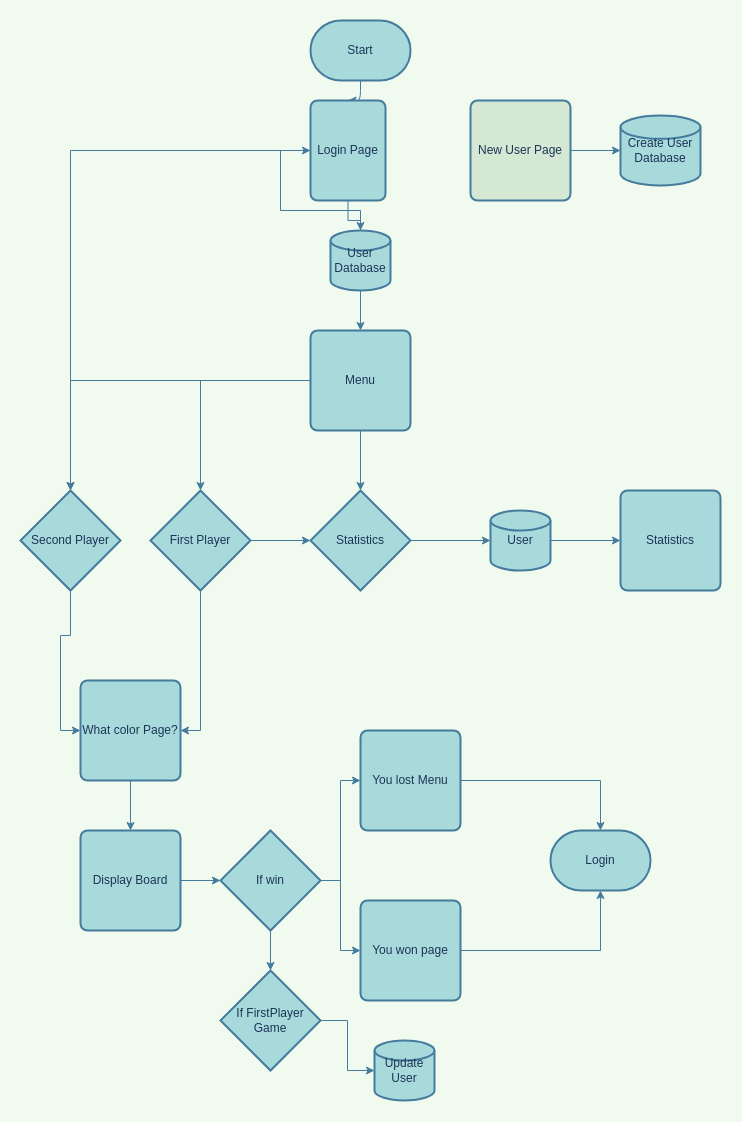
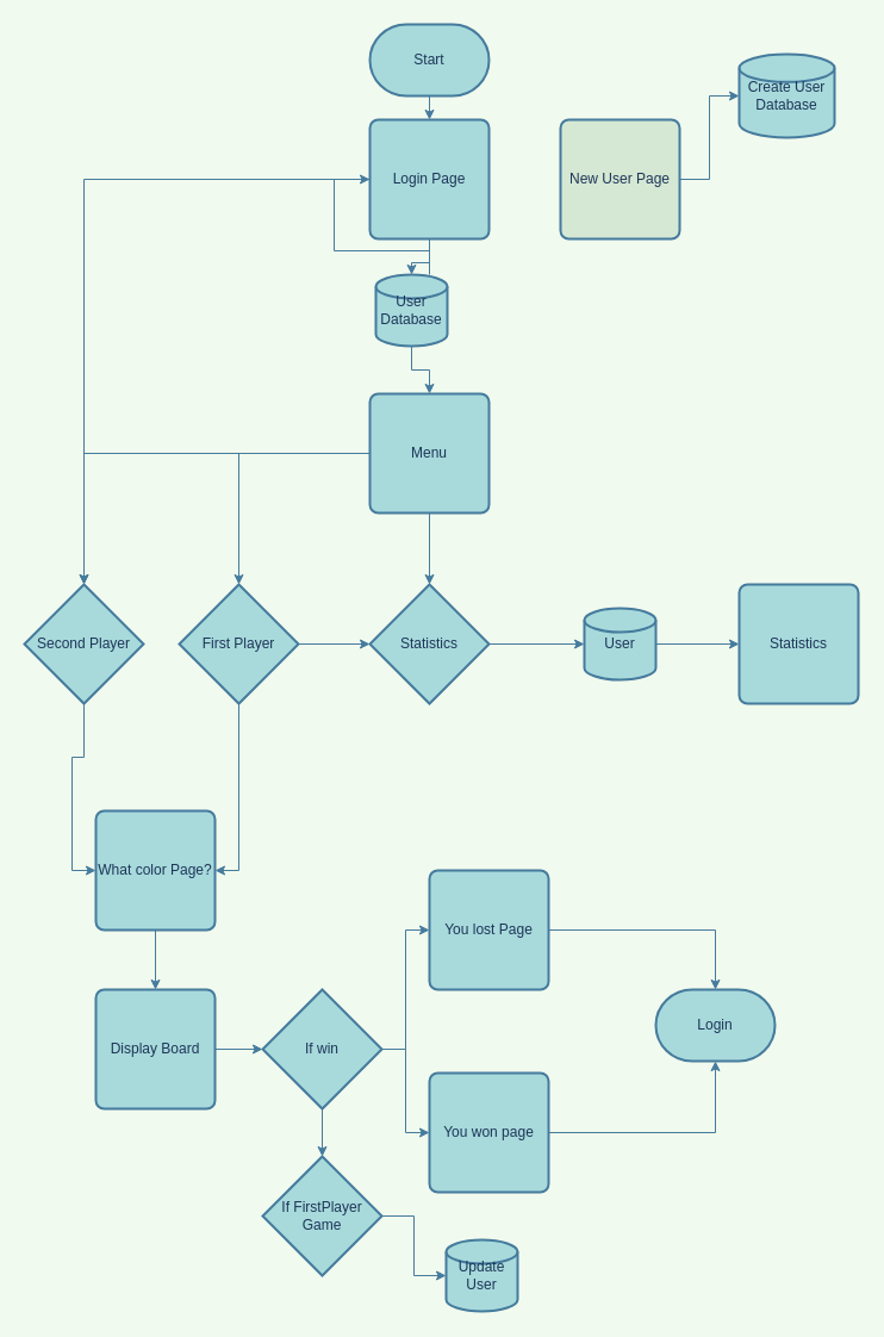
  <mxCell id="0" />
  <mxCell id="1" parent="0" />
  <mxCell id="2" style="edgeStyle=orthogonalEdgeStyle;curved=0;rounded=1;sketch=0;orthogonalLoop=1;jettySize=auto;html=1;fontColor=#1D3557;strokeColor=#457B9D;fillColor=#A8DADC;labelBackgroundColor=#F1FAEE;" edge="1" parent="1" source="3" target="10"><mxGeometry relative="1" as="geometry" /></mxCell>
  <mxCell id="3" value="Start" style="strokeWidth=2;html=1;shape=mxgraph.flowchart.terminator;whiteSpace=wrap;fillColor=#A8DADC;strokeColor=#457B9D;fontColor=#1D3557;" vertex="1" parent="1"><mxGeometry x="310" y="20" width="100" height="60" as="geometry" /></mxCell>
  <mxCell id="4" value="Login" style="strokeWidth=2;html=1;shape=mxgraph.flowchart.terminator;whiteSpace=wrap;fillColor=#A8DADC;strokeColor=#457B9D;fontColor=#1D3557;" vertex="1" parent="1"><mxGeometry x="550" y="830" width="100" height="60" as="geometry" /></mxCell>
  <mxCell id="5" style="edgeStyle=orthogonalEdgeStyle;rounded=0;orthogonalLoop=1;jettySize=auto;html=1;strokeColor=#457B9D;fontColor=#1D3557;labelBackgroundColor=#F1FAEE;" edge="1" parent="1" source="7" target="17"><mxGeometry relative="1" as="geometry" /></mxCell>
  <mxCell id="6" style="edgeStyle=orthogonalEdgeStyle;rounded=0;orthogonalLoop=1;jettySize=auto;html=1;entryX=0;entryY=0.5;entryDx=0;entryDy=0;strokeColor=#457B9D;fontColor=#1D3557;labelBackgroundColor=#F1FAEE;" edge="1" parent="1" source="7" target="10"><mxGeometry relative="1" as="geometry"><mxPoint x="250" y="140" as="targetPoint" /><Array as="points"><mxPoint x="360" y="210" /><mxPoint x="280" y="210" /><mxPoint x="280" y="150" /></Array></mxGeometry></mxCell>
- <mxCell id="7" value="User Database" style="strokeWidth=2;html=1;shape=mxgraph.flowchart.database;whiteSpace=wrap;fillColor=#A8DADC;strokeColor=#457B9D;fontColor=#1D3557;" vertex="1" parent="1"><mxGeometry x="330" y="230" width="60" height="60" as="geometry" /></mxCell>
+ <mxCell id="7" value="User Database" style="strokeWidth=2;html=1;shape=mxgraph.flowchart.database;whiteSpace=wrap;fillColor=#A8DADC;strokeColor=#457B9D;fontColor=#1D3557;" vertex="1" parent="1"><mxGeometry x="315" y="230" width="60" height="60" as="geometry" /></mxCell>
  <mxCell id="8" style="edgeStyle=orthogonalEdgeStyle;rounded=0;orthogonalLoop=1;jettySize=auto;html=1;strokeColor=#457B9D;fontColor=#1D3557;labelBackgroundColor=#F1FAEE;" edge="1" parent="1" source="10" target="7"><mxGeometry relative="1" as="geometry" /></mxCell>
  <mxCell id="9" style="edgeStyle=orthogonalEdgeStyle;rounded=0;orthogonalLoop=1;jettySize=auto;html=1;strokeColor=#457B9D;fontColor=#1D3557;labelBackgroundColor=#F1FAEE;" edge="1" parent="1" source="10" target="24"><mxGeometry relative="1" as="geometry" /></mxCell>
- <mxCell id="10" value="Login Page" style="rounded=1;whiteSpace=wrap;html=1;absoluteArcSize=1;arcSize=14;strokeWidth=2;fillColor=#A8DADC;strokeColor=#457B9D;fontColor=#1D3557;" vertex="1" parent="1"><mxGeometry x="310" y="100" width="75" height="100" as="geometry" /></mxCell>
- <mxCell id="11" value="Create User Database" style="strokeWidth=2;html=1;shape=mxgraph.flowchart.database;whiteSpace=wrap;fillColor=#A8DADC;strokeColor=#457B9D;fontColor=#1D3557;" vertex="1" parent="1"><mxGeometry x="620" y="115" width="80" height="70" as="geometry" /></mxCell>
+ <mxCell id="10" value="Login Page" style="rounded=1;whiteSpace=wrap;html=1;absoluteArcSize=1;arcSize=14;strokeWidth=2;fillColor=#A8DADC;strokeColor=#457B9D;fontColor=#1D3557;" vertex="1" parent="1"><mxGeometry x="310" y="100" width="100" height="100" as="geometry" /></mxCell>
+ <mxCell id="11" value="Create User Database" style="strokeWidth=2;html=1;shape=mxgraph.flowchart.database;whiteSpace=wrap;fillColor=#A8DADC;strokeColor=#457B9D;fontColor=#1D3557;" vertex="1" parent="1"><mxGeometry x="620" y="45" width="80" height="70" as="geometry" /></mxCell>
  <mxCell id="12" style="edgeStyle=orthogonalEdgeStyle;rounded=0;orthogonalLoop=1;jettySize=auto;html=1;strokeColor=#457B9D;fontColor=#1D3557;labelBackgroundColor=#F1FAEE;" edge="1" parent="1" source="13" target="11"><mxGeometry relative="1" as="geometry" /></mxCell>
  <mxCell id="13" value="New User Page&lt;br&gt;" style="rounded=1;whiteSpace=wrap;html=1;absoluteArcSize=1;arcSize=14;strokeWidth=2;fillColor=#d5e8d4;strokeColor=#457B9D;fontColor=#1D3557;" vertex="1" parent="1"><mxGeometry x="470" y="100" width="100" height="100" as="geometry" /></mxCell>
  <mxCell id="14" style="edgeStyle=orthogonalEdgeStyle;rounded=0;orthogonalLoop=1;jettySize=auto;html=1;strokeColor=#457B9D;fontColor=#1D3557;labelBackgroundColor=#F1FAEE;" edge="1" parent="1" source="17" target="22"><mxGeometry relative="1" as="geometry" /></mxCell>
  <mxCell id="15" style="edgeStyle=orthogonalEdgeStyle;rounded=0;orthogonalLoop=1;jettySize=auto;html=1;strokeColor=#457B9D;fontColor=#1D3557;labelBackgroundColor=#F1FAEE;" edge="1" parent="1" source="17" target="20"><mxGeometry relative="1" as="geometry" /></mxCell>
  <mxCell id="16" style="edgeStyle=orthogonalEdgeStyle;rounded=0;orthogonalLoop=1;jettySize=auto;html=1;strokeColor=#457B9D;fontColor=#1D3557;labelBackgroundColor=#F1FAEE;" edge="1" parent="1" source="17" target="24"><mxGeometry relative="1" as="geometry" /></mxCell>
  <mxCell id="17" value="Menu" style="rounded=1;whiteSpace=wrap;html=1;absoluteArcSize=1;arcSize=14;strokeWidth=2;fillColor=#A8DADC;strokeColor=#457B9D;fontColor=#1D3557;" vertex="1" parent="1"><mxGeometry x="310" y="330" width="100" height="100" as="geometry" /></mxCell>
  <mxCell id="18" style="edgeStyle=orthogonalEdgeStyle;rounded=0;orthogonalLoop=1;jettySize=auto;html=1;strokeColor=#457B9D;fontColor=#1D3557;labelBackgroundColor=#F1FAEE;" edge="1" parent="1" source="20" target="22"><mxGeometry relative="1" as="geometry" /></mxCell>
  <mxCell id="19" style="edgeStyle=orthogonalEdgeStyle;rounded=0;orthogonalLoop=1;jettySize=auto;html=1;entryX=1;entryY=0.5;entryDx=0;entryDy=0;strokeColor=#457B9D;fontColor=#1D3557;labelBackgroundColor=#F1FAEE;" edge="1" parent="1" source="20" target="26"><mxGeometry relative="1" as="geometry" /></mxCell>
  <mxCell id="20" value="First Player" style="strokeWidth=2;html=1;shape=mxgraph.flowchart.decision;whiteSpace=wrap;fillColor=#A8DADC;strokeColor=#457B9D;fontColor=#1D3557;" vertex="1" parent="1"><mxGeometry x="150" y="490" width="100" height="100" as="geometry" /></mxCell>
  <mxCell id="21" style="edgeStyle=orthogonalEdgeStyle;rounded=0;orthogonalLoop=1;jettySize=auto;html=1;entryX=0;entryY=0.5;entryDx=0;entryDy=0;entryPerimeter=0;strokeColor=#457B9D;fontColor=#1D3557;labelBackgroundColor=#F1FAEE;" edge="1" parent="1" source="22" target="29"><mxGeometry relative="1" as="geometry" /></mxCell>
  <mxCell id="22" value="Statistics" style="strokeWidth=2;html=1;shape=mxgraph.flowchart.decision;whiteSpace=wrap;fillColor=#A8DADC;strokeColor=#457B9D;fontColor=#1D3557;" vertex="1" parent="1"><mxGeometry x="310" y="490" width="100" height="100" as="geometry" /></mxCell>
  <mxCell id="23" style="edgeStyle=orthogonalEdgeStyle;rounded=0;orthogonalLoop=1;jettySize=auto;html=1;entryX=0;entryY=0.5;entryDx=0;entryDy=0;strokeColor=#457B9D;fontColor=#1D3557;labelBackgroundColor=#F1FAEE;" edge="1" parent="1" source="24" target="26"><mxGeometry relative="1" as="geometry" /></mxCell>
  <mxCell id="24" value="Second Player" style="strokeWidth=2;html=1;shape=mxgraph.flowchart.decision;whiteSpace=wrap;fillColor=#A8DADC;strokeColor=#457B9D;fontColor=#1D3557;" vertex="1" parent="1"><mxGeometry x="20" y="490" width="100" height="100" as="geometry" /></mxCell>
  <mxCell id="25" style="edgeStyle=orthogonalEdgeStyle;rounded=0;orthogonalLoop=1;jettySize=auto;html=1;strokeColor=#457B9D;fontColor=#1D3557;labelBackgroundColor=#F1FAEE;" edge="1" parent="1" source="26" target="31"><mxGeometry relative="1" as="geometry" /></mxCell>
  <mxCell id="26" value="What color Page?" style="rounded=1;whiteSpace=wrap;html=1;absoluteArcSize=1;arcSize=14;strokeWidth=2;fillColor=#A8DADC;strokeColor=#457B9D;fontColor=#1D3557;" vertex="1" parent="1"><mxGeometry x="80" y="680" width="100" height="100" as="geometry" /></mxCell>
  <mxCell id="27" value="Statistics" style="rounded=1;whiteSpace=wrap;html=1;absoluteArcSize=1;arcSize=14;strokeWidth=2;fillColor=#A8DADC;strokeColor=#457B9D;fontColor=#1D3557;" vertex="1" parent="1"><mxGeometry x="620" y="490" width="100" height="100" as="geometry" /></mxCell>
  <mxCell id="28" style="edgeStyle=orthogonalEdgeStyle;rounded=0;orthogonalLoop=1;jettySize=auto;html=1;entryX=0;entryY=0.5;entryDx=0;entryDy=0;strokeColor=#457B9D;fontColor=#1D3557;labelBackgroundColor=#F1FAEE;" edge="1" parent="1" source="29" target="27"><mxGeometry relative="1" as="geometry" /></mxCell>
  <mxCell id="29" value="User" style="strokeWidth=2;html=1;shape=mxgraph.flowchart.database;whiteSpace=wrap;fillColor=#A8DADC;strokeColor=#457B9D;fontColor=#1D3557;" vertex="1" parent="1"><mxGeometry x="490" y="510" width="60" height="60" as="geometry" /></mxCell>
  <mxCell id="30" style="edgeStyle=orthogonalEdgeStyle;rounded=0;orthogonalLoop=1;jettySize=auto;html=1;strokeColor=#457B9D;fontColor=#1D3557;labelBackgroundColor=#F1FAEE;" edge="1" parent="1" source="31" target="40"><mxGeometry relative="1" as="geometry" /></mxCell>
  <mxCell id="31" value="Display Board" style="rounded=1;whiteSpace=wrap;html=1;absoluteArcSize=1;arcSize=14;strokeWidth=2;fillColor=#A8DADC;strokeColor=#457B9D;fontColor=#1D3557;" vertex="1" parent="1"><mxGeometry x="80" y="830" width="100" height="100" as="geometry" /></mxCell>
  <mxCell id="32" style="edgeStyle=orthogonalEdgeStyle;rounded=0;orthogonalLoop=1;jettySize=auto;html=1;entryX=0.5;entryY=0;entryDx=0;entryDy=0;entryPerimeter=0;strokeColor=#457B9D;fontColor=#1D3557;labelBackgroundColor=#F1FAEE;" edge="1" parent="1" source="33" target="4"><mxGeometry relative="1" as="geometry" /></mxCell>
- <mxCell id="33" value="You lost Menu" style="rounded=1;whiteSpace=wrap;html=1;absoluteArcSize=1;arcSize=14;strokeWidth=2;fillColor=#A8DADC;strokeColor=#457B9D;fontColor=#1D3557;" vertex="1" parent="1"><mxGeometry x="360" y="730" width="100" height="100" as="geometry" /></mxCell>
+ <mxCell id="33" value="You lost Page" style="rounded=1;whiteSpace=wrap;html=1;absoluteArcSize=1;arcSize=14;strokeWidth=2;fillColor=#A8DADC;strokeColor=#457B9D;fontColor=#1D3557;" vertex="1" parent="1"><mxGeometry x="360" y="730" width="100" height="100" as="geometry" /></mxCell>
  <mxCell id="34" style="edgeStyle=orthogonalEdgeStyle;rounded=0;orthogonalLoop=1;jettySize=auto;html=1;fillColor=#A8DADC;strokeColor=#457B9D;fontColor=#1D3557;labelBackgroundColor=#F1FAEE;" edge="1" parent="1" source="35" target="4"><mxGeometry relative="1" as="geometry" /></mxCell>
  <mxCell id="35" value="You won page" style="rounded=1;whiteSpace=wrap;html=1;absoluteArcSize=1;arcSize=14;strokeWidth=2;fillColor=#A8DADC;strokeColor=#457B9D;fontColor=#1D3557;" vertex="1" parent="1"><mxGeometry x="360" y="900" width="100" height="100" as="geometry" /></mxCell>
  <mxCell id="36" value="Update User" style="strokeWidth=2;html=1;shape=mxgraph.flowchart.database;whiteSpace=wrap;fillColor=#A8DADC;strokeColor=#457B9D;fontColor=#1D3557;" vertex="1" parent="1"><mxGeometry x="374" y="1040" width="60" height="60" as="geometry" /></mxCell>
  <mxCell id="37" style="edgeStyle=orthogonalEdgeStyle;rounded=0;orthogonalLoop=1;jettySize=auto;html=1;strokeColor=#457B9D;fontColor=#1D3557;labelBackgroundColor=#F1FAEE;" edge="1" parent="1" source="40" target="42"><mxGeometry relative="1" as="geometry" /></mxCell>
  <mxCell id="38" style="edgeStyle=orthogonalEdgeStyle;rounded=0;orthogonalLoop=1;jettySize=auto;html=1;strokeColor=#457B9D;fontColor=#1D3557;labelBackgroundColor=#F1FAEE;" edge="1" parent="1" source="40" target="33"><mxGeometry relative="1" as="geometry" /></mxCell>
  <mxCell id="39" style="edgeStyle=orthogonalEdgeStyle;rounded=0;orthogonalLoop=1;jettySize=auto;html=1;strokeColor=#457B9D;fontColor=#1D3557;labelBackgroundColor=#F1FAEE;" edge="1" parent="1" source="40" target="35"><mxGeometry relative="1" as="geometry" /></mxCell>
  <mxCell id="40" value="If win" style="strokeWidth=2;html=1;shape=mxgraph.flowchart.decision;whiteSpace=wrap;fillColor=#A8DADC;strokeColor=#457B9D;fontColor=#1D3557;" vertex="1" parent="1"><mxGeometry x="220" y="830" width="100" height="100" as="geometry" /></mxCell>
  <mxCell id="41" style="edgeStyle=orthogonalEdgeStyle;rounded=0;orthogonalLoop=1;jettySize=auto;html=1;strokeColor=#457B9D;fontColor=#1D3557;labelBackgroundColor=#F1FAEE;" edge="1" parent="1" source="42" target="36"><mxGeometry relative="1" as="geometry" /></mxCell>
  <mxCell id="42" value="If FirstPlayer&lt;br&gt;Game" style="strokeWidth=2;html=1;shape=mxgraph.flowchart.decision;whiteSpace=wrap;fillColor=#A8DADC;strokeColor=#457B9D;fontColor=#1D3557;" vertex="1" parent="1"><mxGeometry x="220" y="970" width="100" height="100" as="geometry" /></mxCell>
